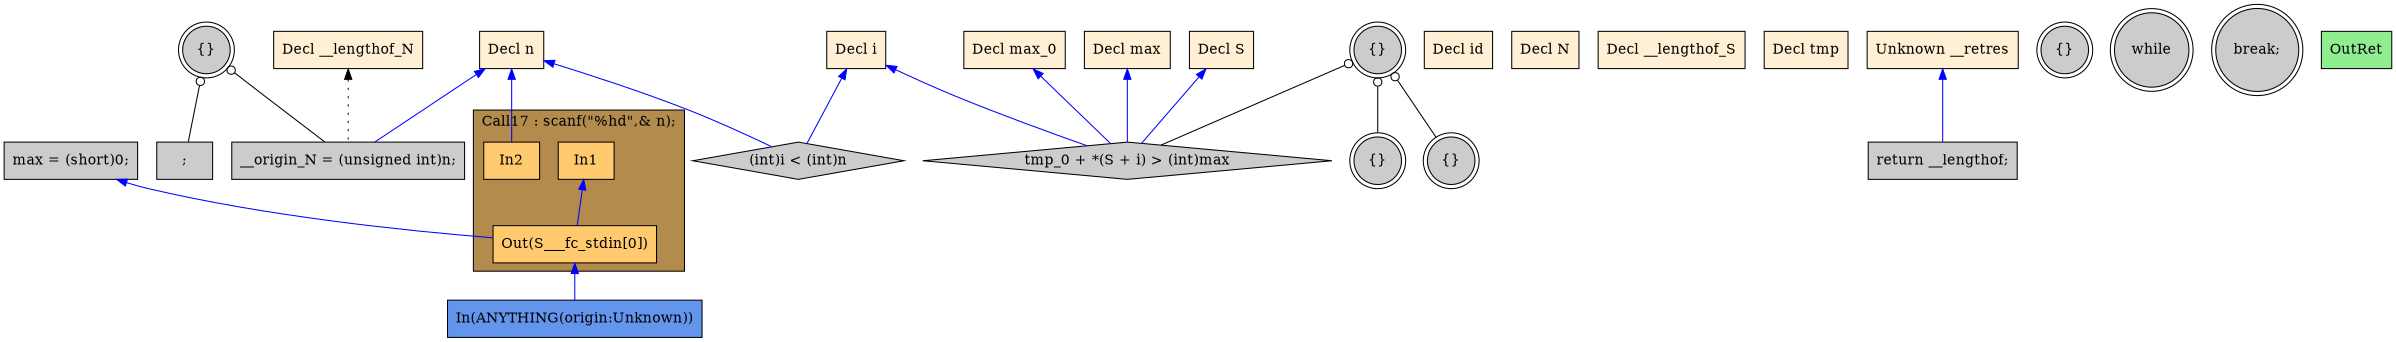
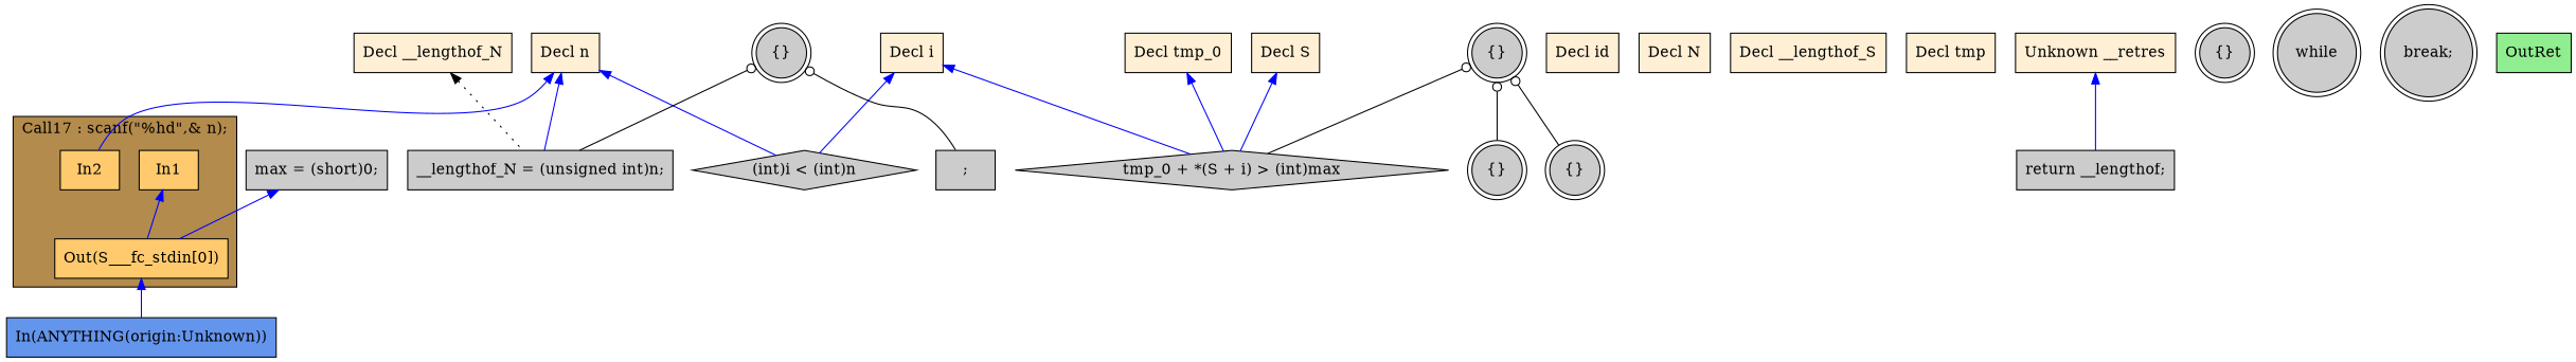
  digraph {
    rankdir=TB
    node [fillcolor="#CCCCCC" shape=box style=filled]
    edge [color="#0000FF" dir=back]
    n1 [fillcolor="#FFCA6E" label=In1]
    n2 [fillcolor="#FFCA6E" label=In2]
    n3 [fillcolor="#FFCA6E" label="Out(S___fc_stdin[0])"]
    n4 [fillcolor="#6495ED" label="In(ANYTHING(origin:Unknown))"]
    n5 [fillcolor="#FFEFD5" label="Decl n"]
-   n6 [label="__origin_N = (unsigned int)n;"]
+   n6 [label="__lengthof_N = (unsigned int)n;"]
    n7 [label="(int)i < (int)n" shape=diamond]
    n8 [fillcolor="#FFEFD5" label="Decl i"]
    n9 [label="tmp_0 + *(S + i) > (int)max" shape=diamond]
-   n10 [fillcolor="#FFEFD5" label="Decl max"]
    n11 [label="max = (short)0;"]
    n12 [fillcolor="#FFEFD5" label="Decl id"]
    n13 [fillcolor="#FFEFD5" label="Decl N"]
    n14 [fillcolor="#FFEFD5" label="Decl __lengthof_N"]
    n15 [fillcolor="#FFEFD5" label="Decl S"]
    n16 [fillcolor="#FFEFD5" label="Decl __lengthof_S"]
    n17 [fillcolor="#FFEFD5" label="Decl tmp"]
-   n18 [fillcolor="#FFEFD5" label="Decl max_0"]
+   n18 [fillcolor="#FFEFD5" label="Decl tmp_0"]
    n19 [fillcolor="#FFEFD5" label="Unknown __retres"]
    n20 [label="return __lengthof;"]
    n21 [label="{}" shape=doublecircle]
    n22 [label=";"]
    n23 [label="{}" shape=doublecircle]
    n24 [label=while shape=doublecircle]
    n25 [label="{}" shape=doublecircle]
    n26 [label="{}" shape=doublecircle]
    n27 [label="{}" shape=doublecircle]
    n28 [label="break;" shape=doublecircle]
    n29 [fillcolor="#90EE90" label=OutRet]
    subgraph cluster_1 {
      fillcolor="#B38B4D"
      label="Call17 : scanf(\"%hd\",& n);"
      style=filled
      n1
      n2
      n3
    }
    n1 -> n3
    n3 -> n4
    n5 -> n2
    n5 -> n6
    n5 -> n7
    n8 -> n7
    n8 -> n9
-   n10 -> n9
    n11 -> n3
    n14 -> n6 [color="#000000" style=dotted]
    n15 -> n9
    n18 -> n9
    n19 -> n20
    n21 -> n6 [arrowtail=odot color="#000000"]
    n21 -> n22 [arrowtail=odot color="#000000"]
    n25 -> n9 [arrowtail=odot color="#000000"]
    n25 -> n26 [arrowtail=odot color="#000000"]
    n25 -> n27 [arrowtail=odot color="#000000"]
  }
